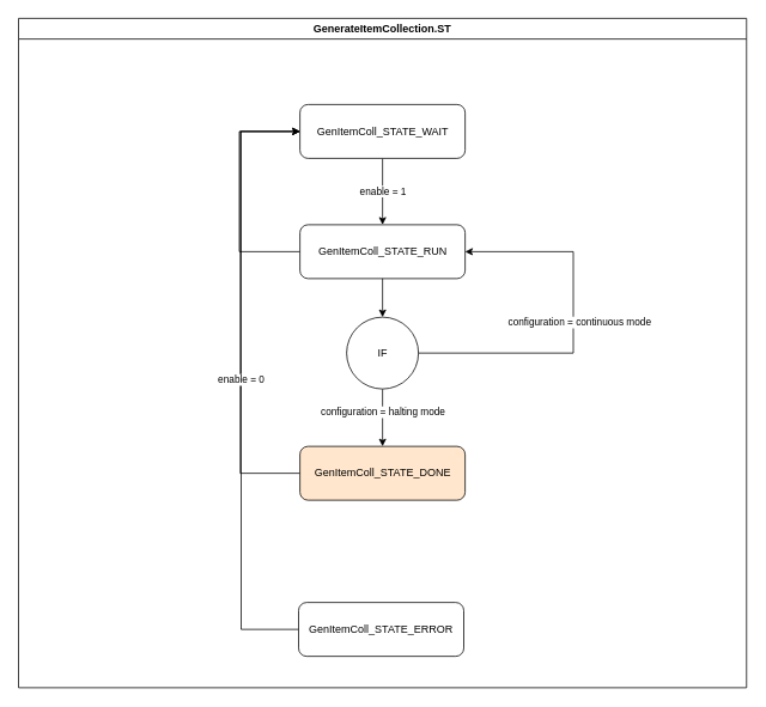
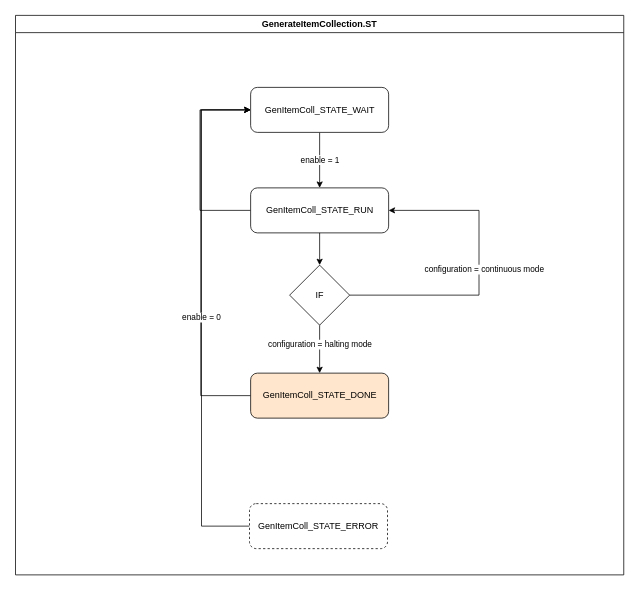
  <mxCell id="0" />
  <mxCell id="1" parent="0" />
  <mxCell id="2" value="GenerateItemCollection.ST" style="swimlane;whiteSpace=wrap;html=1;" vertex="1" parent="1"><mxGeometry x="20" y="20" width="811" height="746" as="geometry" /></mxCell>
  <mxCell id="3" style="edgeStyle=orthogonalEdgeStyle;rounded=0;orthogonalLoop=1;jettySize=auto;html=1;exitX=0;exitY=0.5;exitDx=0;exitDy=0;entryX=0;entryY=0.5;entryDx=0;entryDy=0;" edge="1" parent="2" source="5" target="7"><mxGeometry relative="1" as="geometry"><Array as="points"><mxPoint x="246" y="260" /><mxPoint x="246" y="126" /></Array></mxGeometry></mxCell>
  <mxCell id="4" value="configuration = halting mode" style="edgeStyle=orthogonalEdgeStyle;rounded=0;orthogonalLoop=1;jettySize=auto;html=1;exitX=0.5;exitY=1;exitDx=0;exitDy=0;entryX=0.5;entryY=0;entryDx=0;entryDy=0;" edge="1" parent="2" source="13" target="9"><mxGeometry x="-0.188" relative="1" as="geometry"><mxPoint as="offset" /></mxGeometry></mxCell>
  <mxCell id="5" value="GenItemColl_STATE_RUN" style="rounded=1;whiteSpace=wrap;html=1;" vertex="1" parent="2"><mxGeometry x="313.5" y="230" width="184" height="60" as="geometry" /></mxCell>
  <mxCell id="6" value="enable = 1" style="edgeStyle=orthogonalEdgeStyle;rounded=0;orthogonalLoop=1;jettySize=auto;html=1;" edge="1" parent="2" source="7" target="5"><mxGeometry relative="1" as="geometry" /></mxCell>
  <mxCell id="7" value="GenItemColl_STATE_WAIT" style="rounded=1;whiteSpace=wrap;html=1;" vertex="1" parent="2"><mxGeometry x="313.5" y="96" width="184" height="60" as="geometry" /></mxCell>
  <mxCell id="8" style="edgeStyle=orthogonalEdgeStyle;rounded=0;orthogonalLoop=1;jettySize=auto;html=1;exitX=0;exitY=0.5;exitDx=0;exitDy=0;entryX=0;entryY=0.5;entryDx=0;entryDy=0;" edge="1" parent="2" source="9" target="7"><mxGeometry relative="1" as="geometry"><mxPoint x="164" y="174" as="targetPoint" /><Array as="points"><mxPoint x="247" y="507" /><mxPoint x="247" y="126" /></Array></mxGeometry></mxCell>
  <mxCell id="9" value="GenItemColl_STATE_DONE" style="rounded=1;whiteSpace=wrap;html=1;fillColor=#ffe6cc;" vertex="1" parent="2"><mxGeometry x="313.5" y="477" width="184" height="60" as="geometry" /></mxCell>
  <mxCell id="10" value="enable = 0" style="edgeStyle=orthogonalEdgeStyle;rounded=0;orthogonalLoop=1;jettySize=auto;html=1;exitX=0;exitY=0.5;exitDx=0;exitDy=0;entryX=0;entryY=0.5;entryDx=0;entryDy=0;" edge="1" parent="2" source="11" target="7"><mxGeometry relative="1" as="geometry"><Array as="points"><mxPoint x="248" y="681" /><mxPoint x="248" y="126" /></Array></mxGeometry></mxCell>
- <mxCell id="11" value="GenItemColl_STATE_ERROR" style="rounded=1;whiteSpace=wrap;html=1;" vertex="1" parent="2"><mxGeometry x="312" y="651" width="184" height="60" as="geometry" /></mxCell>
+ <mxCell id="11" value="GenItemColl_STATE_ERROR" style="rounded=1;whiteSpace=wrap;html=1;dashed=1;" vertex="1" parent="2"><mxGeometry x="312" y="651" width="184" height="60" as="geometry" /></mxCell>
  <mxCell id="12" value="" style="edgeStyle=orthogonalEdgeStyle;rounded=0;orthogonalLoop=1;jettySize=auto;html=1;exitX=0.5;exitY=1;exitDx=0;exitDy=0;" edge="1" parent="2" source="5" target="13"><mxGeometry x="0.241" relative="1" as="geometry"><mxPoint x="464" y="146" as="sourcePoint" /><mxPoint x="464" y="333" as="targetPoint" /><mxPoint as="offset" /></mxGeometry></mxCell>
- <mxCell id="13" value="IF" style="ellipse;whiteSpace=wrap;html=1;" vertex="1" parent="2"><mxGeometry x="365.5" y="333" width="80" height="80" as="geometry" /></mxCell>
+ <mxCell id="13" value="IF" style="rhombus;whiteSpace=wrap;html=1;" vertex="1" parent="2"><mxGeometry x="365.5" y="333" width="80" height="80" as="geometry" /></mxCell>
  <mxCell id="14" style="edgeStyle=orthogonalEdgeStyle;rounded=0;orthogonalLoop=1;jettySize=auto;html=1;entryX=1;entryY=0.5;entryDx=0;entryDy=0;exitX=1;exitY=0.5;exitDx=0;exitDy=0;" edge="1" parent="2" source="13" target="5"><mxGeometry relative="1" as="geometry"><mxPoint x="505" y="373" as="sourcePoint" /><mxPoint x="526" y="260" as="targetPoint" /><Array as="points"><mxPoint x="618" y="373" /><mxPoint x="618" y="260" /></Array></mxGeometry></mxCell>
  <mxCell id="15" value="configuration = continuous mode" style="edgeLabel;html=1;align=center;verticalAlign=middle;resizable=0;points=[];" vertex="1" connectable="0" parent="14"><mxGeometry x="0.332" y="4" relative="1" as="geometry"><mxPoint x="10" y="63" as="offset" /></mxGeometry></mxCell>
